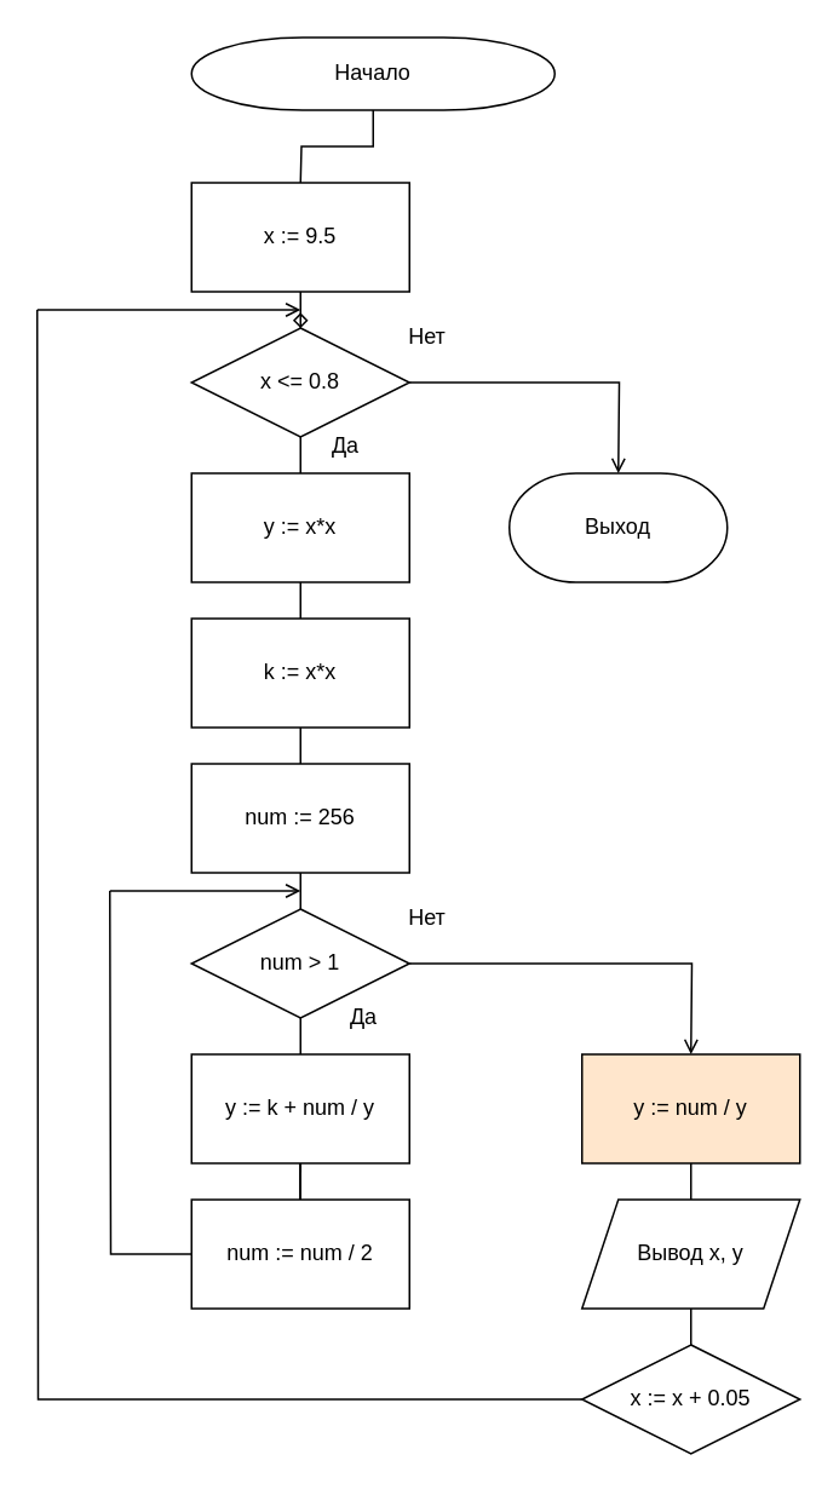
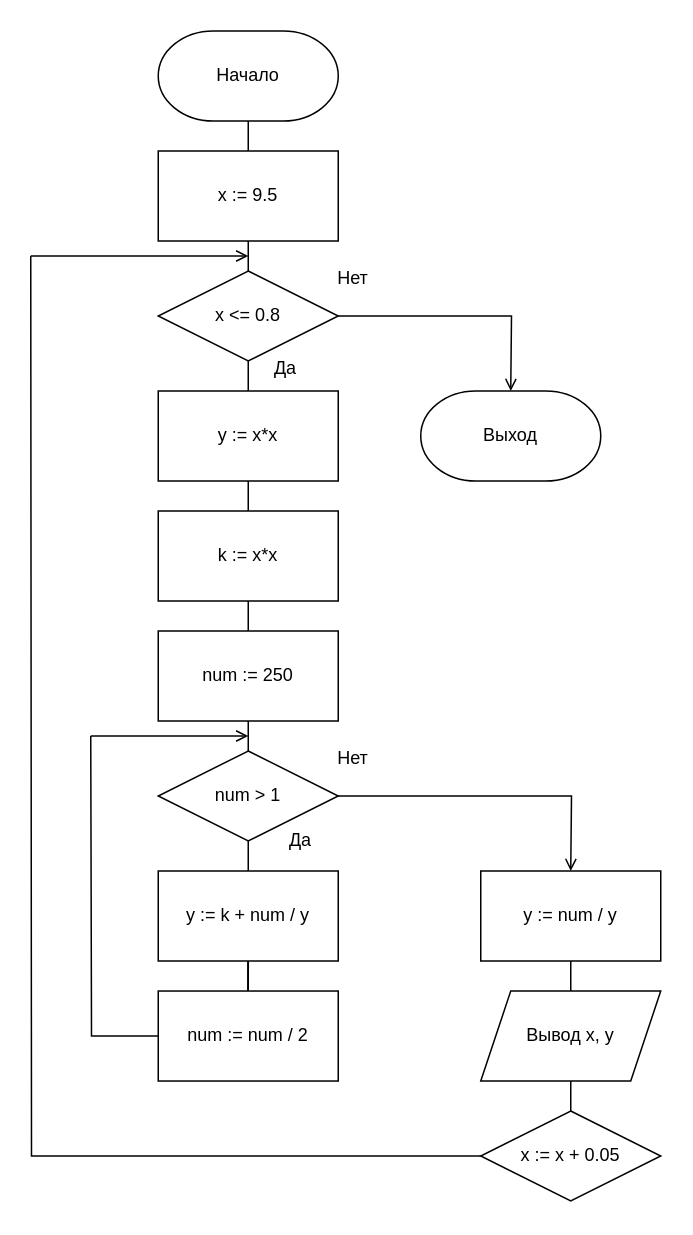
  <mxCell id="0" />
  <mxCell id="1" parent="0" />
  <mxCell id="2" style="edgeStyle=orthogonalEdgeStyle;rounded=0;orthogonalLoop=1;jettySize=auto;html=1;endArrow=none;endFill=0;" edge="1" parent="1" source="3"><mxGeometry relative="1" as="geometry"><mxPoint x="165" y="100" as="targetPoint" /></mxGeometry></mxCell>
- <mxCell id="3" value="Начало" style="strokeWidth=1;html=1;shape=mxgraph.flowchart.terminator;whiteSpace=wrap;" vertex="1" parent="1"><mxGeometry x="105" y="20" width="200" height="40" as="geometry" /></mxCell>
- <mxCell id="4" style="edgeStyle=orthogonalEdgeStyle;rounded=0;orthogonalLoop=1;jettySize=auto;html=1;entryX=0.5;entryY=0;entryDx=0;entryDy=0;endArrow=diamond;endFill=0;" edge="1" parent="1" source="5" target="17"><mxGeometry relative="1" as="geometry" /></mxCell>
+ <mxCell id="3" value="Начало" style="strokeWidth=1;html=1;shape=mxgraph.flowchart.terminator;whiteSpace=wrap;" vertex="1" parent="1"><mxGeometry x="105" width="120" height="60" as="geometry" y="20" /></mxCell>
+ <mxCell id="4" style="edgeStyle=orthogonalEdgeStyle;rounded=0;orthogonalLoop=1;jettySize=auto;html=1;entryX=0.5;entryY=0;entryDx=0;entryDy=0;endArrow=none;endFill=0;" edge="1" parent="1" source="5" target="17"><mxGeometry relative="1" as="geometry" /></mxCell>
  <mxCell id="5" value="x := 9.5" style="rounded=0;whiteSpace=wrap;html=1;" vertex="1" parent="1"><mxGeometry x="105" y="100" width="120" height="60" as="geometry" /></mxCell>
  <mxCell id="6" style="edgeStyle=orthogonalEdgeStyle;rounded=0;orthogonalLoop=1;jettySize=auto;html=1;endArrow=none;endFill=0;" edge="1" parent="1"><mxGeometry relative="1" as="geometry"><mxPoint x="165" y="260" as="targetPoint" /><mxPoint x="165" y="240" as="sourcePoint" /></mxGeometry></mxCell>
  <mxCell id="7" value="у := x*x" style="rounded=0;whiteSpace=wrap;html=1;" vertex="1" parent="1"><mxGeometry x="105" y="260" width="120" height="60" as="geometry" /></mxCell>
  <mxCell id="8" style="edgeStyle=orthogonalEdgeStyle;rounded=0;orthogonalLoop=1;jettySize=auto;html=1;endArrow=none;endFill=0;" edge="1" parent="1"><mxGeometry relative="1" as="geometry"><mxPoint x="165" y="340" as="targetPoint" /><mxPoint x="165" y="320" as="sourcePoint" /></mxGeometry></mxCell>
  <mxCell id="9" value="k := x*x" style="rounded=0;whiteSpace=wrap;html=1;" vertex="1" parent="1"><mxGeometry x="105" y="340" width="120" height="60" as="geometry" /></mxCell>
  <mxCell id="10" style="edgeStyle=orthogonalEdgeStyle;rounded=0;orthogonalLoop=1;jettySize=auto;html=1;endArrow=none;endFill=0;" edge="1" parent="1"><mxGeometry relative="1" as="geometry"><mxPoint x="165" y="420" as="targetPoint" /><mxPoint x="165" y="400" as="sourcePoint" /></mxGeometry></mxCell>
  <mxCell id="11" style="edgeStyle=orthogonalEdgeStyle;rounded=0;orthogonalLoop=1;jettySize=auto;html=1;endArrow=none;endFill=0;" edge="1" parent="1" source="12"><mxGeometry relative="1" as="geometry"><mxPoint x="165" y="500" as="targetPoint" /></mxGeometry></mxCell>
- <mxCell id="12" value="num := 256" style="rounded=0;whiteSpace=wrap;html=1;" vertex="1" parent="1"><mxGeometry x="105" y="420" width="120" height="60" as="geometry" /></mxCell>
+ <mxCell id="12" value="num := 250" style="rounded=0;whiteSpace=wrap;html=1;" vertex="1" parent="1"><mxGeometry x="105" y="420" width="120" height="60" as="geometry" /></mxCell>
  <mxCell id="13" style="edgeStyle=orthogonalEdgeStyle;rounded=0;orthogonalLoop=1;jettySize=auto;html=1;endArrow=none;endFill=0;" edge="1" parent="1" source="15"><mxGeometry relative="1" as="geometry"><mxPoint x="165" y="580" as="targetPoint" /></mxGeometry></mxCell>
  <mxCell id="14" style="edgeStyle=orthogonalEdgeStyle;rounded=0;orthogonalLoop=1;jettySize=auto;html=1;endArrow=open;endFill=0;" edge="1" parent="1" source="15"><mxGeometry relative="1" as="geometry"><mxPoint x="380" y="580" as="targetPoint" /></mxGeometry></mxCell>
  <mxCell id="15" value="num &amp;gt; 1" style="rhombus;whiteSpace=wrap;html=1;strokeWidth=1;" vertex="1" parent="1"><mxGeometry x="105" y="500" width="120" height="60" as="geometry" /></mxCell>
  <mxCell id="16" style="edgeStyle=orthogonalEdgeStyle;rounded=0;orthogonalLoop=1;jettySize=auto;html=1;endArrow=open;endFill=0;" edge="1" parent="1" source="17"><mxGeometry relative="1" as="geometry"><mxPoint x="340" y="260" as="targetPoint" /></mxGeometry></mxCell>
  <mxCell id="17" value="x &amp;lt;= 0.8" style="rhombus;whiteSpace=wrap;html=1;strokeWidth=1;" vertex="1" parent="1"><mxGeometry x="105" y="180" width="120" height="60" as="geometry" /></mxCell>
  <mxCell id="18" value="Да" style="text;html=1;strokeColor=none;fillColor=none;align=center;verticalAlign=middle;whiteSpace=wrap;rounded=0;" vertex="1" parent="1"><mxGeometry x="160" y="230" width="60" height="30" as="geometry" /></mxCell>
  <mxCell id="19" value="Нет" style="text;html=1;strokeColor=none;fillColor=none;align=center;verticalAlign=middle;whiteSpace=wrap;rounded=0;" vertex="1" parent="1"><mxGeometry x="205" y="170" width="60" height="30" as="geometry" /></mxCell>
  <mxCell id="20" value="Да" style="text;html=1;strokeColor=none;fillColor=none;align=center;verticalAlign=middle;whiteSpace=wrap;rounded=0;" vertex="1" parent="1"><mxGeometry x="180" y="550" width="40" height="20" as="geometry" /></mxCell>
  <mxCell id="21" value="" style="edgeStyle=orthogonalEdgeStyle;rounded=0;orthogonalLoop=1;jettySize=auto;html=1;endArrow=none;endFill=0;" edge="1" parent="1" source="22" target="27"><mxGeometry relative="1" as="geometry" /></mxCell>
  <mxCell id="22" value="y := k + num / y" style="rounded=0;whiteSpace=wrap;html=1;strokeWidth=1;" vertex="1" parent="1"><mxGeometry x="105" y="580" width="120" height="60" as="geometry" /></mxCell>
  <mxCell id="23" style="edgeStyle=orthogonalEdgeStyle;rounded=0;orthogonalLoop=1;jettySize=auto;html=1;endArrow=none;endFill=0;" edge="1" parent="1"><mxGeometry relative="1" as="geometry"><mxPoint x="165" y="660.02" as="targetPoint" /><mxPoint x="165.034" y="640.003" as="sourcePoint" /></mxGeometry></mxCell>
  <mxCell id="24" style="edgeStyle=orthogonalEdgeStyle;rounded=0;orthogonalLoop=1;jettySize=auto;html=1;endArrow=none;endFill=0;" edge="1" parent="1" source="27"><mxGeometry relative="1" as="geometry"><mxPoint x="60" y="490" as="targetPoint" /></mxGeometry></mxCell>
  <mxCell id="25" value="" style="edgeStyle=orthogonalEdgeStyle;rounded=0;orthogonalLoop=1;jettySize=auto;html=1;endArrow=none;endFill=0;" edge="1" parent="1" source="27" target="22"><mxGeometry relative="1" as="geometry" /></mxCell>
  <mxCell id="26" value="" style="edgeStyle=orthogonalEdgeStyle;rounded=0;orthogonalLoop=1;jettySize=auto;html=1;endArrow=none;endFill=0;" edge="1" parent="1" source="27" target="22"><mxGeometry relative="1" as="geometry" /></mxCell>
  <mxCell id="27" value="num := num / 2" style="rounded=0;whiteSpace=wrap;html=1;strokeWidth=1;" vertex="1" parent="1"><mxGeometry x="105" y="660.02" width="120" height="60" as="geometry" /></mxCell>
  <mxCell id="28" value="" style="endArrow=open;html=1;rounded=0;edgeStyle=orthogonalEdgeStyle;endFill=0;" edge="1" parent="1"><mxGeometry width="50" height="50" relative="1" as="geometry"><mxPoint x="60" y="490" as="sourcePoint" /><mxPoint x="165" y="490" as="targetPoint" /></mxGeometry></mxCell>
  <mxCell id="29" value="Нет" style="text;html=1;strokeColor=none;fillColor=none;align=center;verticalAlign=middle;whiteSpace=wrap;rounded=0;" vertex="1" parent="1"><mxGeometry x="205" y="490" width="60" height="30" as="geometry" /></mxCell>
  <mxCell id="30" style="edgeStyle=orthogonalEdgeStyle;rounded=0;orthogonalLoop=1;jettySize=auto;html=1;endArrow=none;endFill=0;" edge="1" parent="1" source="31"><mxGeometry relative="1" as="geometry"><mxPoint x="380" y="660" as="targetPoint" /></mxGeometry></mxCell>
- <mxCell id="31" value="y := num / y" style="rounded=0;whiteSpace=wrap;html=1;strokeWidth=1;fillColor=#ffe6cc;" vertex="1" parent="1"><mxGeometry x="320" y="580" width="120" height="60" as="geometry" /></mxCell>
+ <mxCell id="31" value="y := num / y" style="rounded=0;whiteSpace=wrap;html=1;strokeWidth=1;" vertex="1" parent="1"><mxGeometry x="320" y="580" width="120" height="60" as="geometry" /></mxCell>
  <mxCell id="32" value="Вывод x, y" style="shape=parallelogram;perimeter=parallelogramPerimeter;whiteSpace=wrap;html=1;fixedSize=1;strokeWidth=1;" vertex="1" parent="1"><mxGeometry x="320" y="660" width="120" height="60" as="geometry" /></mxCell>
  <mxCell id="33" value="" style="edgeStyle=orthogonalEdgeStyle;rounded=0;orthogonalLoop=1;jettySize=auto;html=1;endArrow=none;endFill=0;" edge="1" parent="1" source="35"><mxGeometry relative="1" as="geometry"><mxPoint x="380.034" y="720" as="targetPoint" /></mxGeometry></mxCell>
  <mxCell id="34" style="edgeStyle=orthogonalEdgeStyle;rounded=0;orthogonalLoop=1;jettySize=auto;html=1;endArrow=none;endFill=0;" edge="1" parent="1" source="35"><mxGeometry relative="1" as="geometry"><mxPoint x="20" y="170" as="targetPoint" /></mxGeometry></mxCell>
  <mxCell id="35" value="x := x + 0.05" style="rhombus;whiteSpace=wrap;html=1;strokeWidth=1;" vertex="1" parent="1"><mxGeometry x="320" y="740.02" width="120" height="60" as="geometry" /></mxCell>
  <mxCell id="36" value="" style="endArrow=open;html=1;rounded=0;edgeStyle=orthogonalEdgeStyle;endFill=0;" edge="1" parent="1"><mxGeometry width="50" height="50" relative="1" as="geometry"><mxPoint x="20" y="170" as="sourcePoint" /><mxPoint x="165" y="170" as="targetPoint" /><Array as="points"><mxPoint x="165" y="170" /></Array></mxGeometry></mxCell>
  <mxCell id="37" value="Выход" style="strokeWidth=1;html=1;shape=mxgraph.flowchart.terminator;whiteSpace=wrap;" vertex="1" parent="1"><mxGeometry x="280" y="260" width="120" height="60" as="geometry" /></mxCell>
